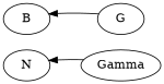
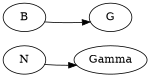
  digraph {
    rankdir=LR
    N
    Gamma
    B
    G
-   Gamma -> N
-   G -> B
+   N -> Gamma
+   B -> G
  }
